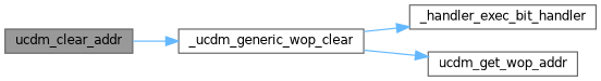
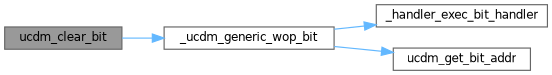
  digraph {
    rankdir=LR
    node [color=grey40 fillcolor=white fontname=Helvetica fontsize=10 shape=box style=filled]
    edge [color=steelblue1 fontname=Helvetica fontsize=10 labelfontname=Helvetica labelfontsize=10 style=solid]
-   n1 [color=gray40 fillcolor=grey60 fontcolor=black height=0.2 label=ucdm_clear_addr width=0.4]
-   n2 [height=0.2 label=_ucdm_generic_wop_clear width=0.4]
+   n1 [color=gray40 fillcolor=grey60 fontcolor=black height=0.2 label=ucdm_clear_bit width=0.4]
+   n2 [height=0.2 label=_ucdm_generic_wop_bit width=0.4]
    n3 [height=0.2 label=_handler_exec_bit_handler width=0.4]
-   n4 [height=0.2 label=ucdm_get_wop_addr width=0.4]
+   n4 [height=0.2 label=ucdm_get_bit_addr width=0.4]
    n1 -> n2
    n2 -> n3
    n2 -> n4
  }
